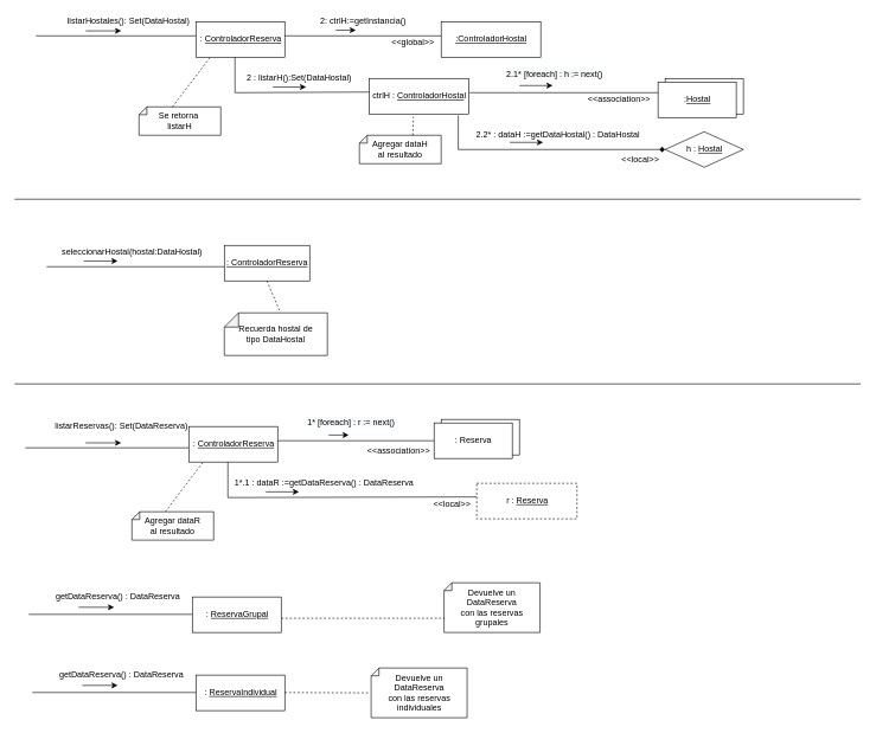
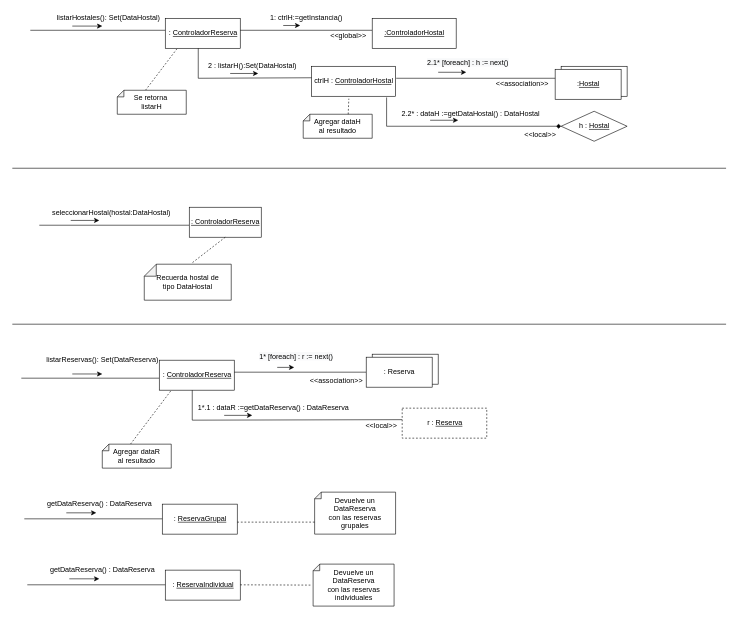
  <mxCell id="0" />
  <mxCell id="1" parent="0" />
  <mxCell id="2" value="Object" style="html=1;" parent="1" vertex="1"><mxGeometry x="935" y="110" width="110" height="50" as="geometry" /></mxCell>
  <mxCell id="3" value="" style="endArrow=none;html=1;rounded=0;" parent="1" edge="1"><mxGeometry width="50" height="50" relative="1" as="geometry"><mxPoint x="50" y="50" as="sourcePoint" /><mxPoint x="280" y="50" as="targetPoint" /></mxGeometry></mxCell>
  <mxCell id="4" value="listarHostales(): Set(DataHostal)" style="text;html=1;align=center;verticalAlign=middle;resizable=0;points=[];autosize=1;strokeColor=none;fillColor=none;" parent="1" vertex="1"><mxGeometry x="85" y="20" width="190" height="20" as="geometry" /></mxCell>
  <mxCell id="5" value="" style="endArrow=classic;html=1;rounded=0;" parent="1" edge="1"><mxGeometry width="50" height="50" relative="1" as="geometry"><mxPoint x="120" y="43" as="sourcePoint" /><mxPoint x="170" y="43" as="targetPoint" /></mxGeometry></mxCell>
  <mxCell id="6" value=":&amp;nbsp;&lt;u&gt;ControladorReserva&lt;/u&gt;" style="html=1;" parent="1" vertex="1"><mxGeometry x="275" y="30" width="125" height="50" as="geometry" /></mxCell>
  <mxCell id="7" value="" style="endArrow=none;dashed=1;html=1;rounded=0;exitX=0.591;exitY=0;exitDx=0;exitDy=0;exitPerimeter=0;entryX=0.155;entryY=1.02;entryDx=0;entryDy=0;entryPerimeter=0;" parent="1" source="18" target="6" edge="1"><mxGeometry width="50" height="50" relative="1" as="geometry"><mxPoint x="190" y="130" as="sourcePoint" /><mxPoint x="240" y="80" as="targetPoint" /><Array as="points" /></mxGeometry></mxCell>
  <mxCell id="8" value="" style="endArrow=none;html=1;rounded=0;" parent="1" edge="1"><mxGeometry width="50" height="50" relative="1" as="geometry"><mxPoint x="400" y="50" as="sourcePoint" /><mxPoint x="620" y="50" as="targetPoint" /></mxGeometry></mxCell>
- <mxCell id="9" value="2: ctrlH:=getInstancia()" style="text;html=1;align=center;verticalAlign=middle;resizable=0;points=[];autosize=1;strokeColor=none;fillColor=none;" parent="1" vertex="1"><mxGeometry x="440" y="20" width="140" height="20" as="geometry" /></mxCell>
+ <mxCell id="9" value="1: ctrlH:=getInstancia()" style="text;html=1;align=center;verticalAlign=middle;resizable=0;points=[];autosize=1;strokeColor=none;fillColor=none;" parent="1" vertex="1"><mxGeometry x="440" y="20" width="140" height="20" as="geometry" /></mxCell>
  <mxCell id="10" value="" style="endArrow=classic;html=1;rounded=0;exitX=0.226;exitY=1.1;exitDx=0;exitDy=0;exitPerimeter=0;" parent="1" source="9" edge="1"><mxGeometry width="50" height="50" relative="1" as="geometry"><mxPoint x="460" y="120" as="sourcePoint" /><mxPoint x="500" y="42" as="targetPoint" /></mxGeometry></mxCell>
  <mxCell id="11" value="&lt;u&gt;:ControladorHostal&lt;/u&gt;" style="html=1;" parent="1" vertex="1"><mxGeometry x="620" y="30" width="140" height="50" as="geometry" /></mxCell>
  <mxCell id="12" value="" style="endArrow=none;html=1;rounded=0;exitX=0.003;exitY=0.383;exitDx=0;exitDy=0;exitPerimeter=0;" parent="1" source="13" edge="1"><mxGeometry width="50" height="50" relative="1" as="geometry"><mxPoint x="510" y="130" as="sourcePoint" /><mxPoint x="330" y="80" as="targetPoint" /><Array as="points"><mxPoint x="330" y="130" /></Array></mxGeometry></mxCell>
  <mxCell id="13" value="ctrlH : &lt;u&gt;ControladorHosta&lt;/u&gt;l" style="html=1;" parent="1" vertex="1"><mxGeometry x="519" y="110" width="140" height="50" as="geometry" /></mxCell>
  <mxCell id="14" value="2 : listarH():Set(DataHostal)" style="text;html=1;align=center;verticalAlign=middle;resizable=0;points=[];autosize=1;strokeColor=none;fillColor=none;" parent="1" vertex="1"><mxGeometry x="340" y="100" width="160" height="20" as="geometry" /></mxCell>
  <mxCell id="15" value="" style="endArrow=classic;html=1;rounded=0;exitX=0.27;exitY=1.1;exitDx=0;exitDy=0;exitPerimeter=0;" parent="1" source="14" edge="1"><mxGeometry width="50" height="50" relative="1" as="geometry"><mxPoint x="400" y="130" as="sourcePoint" /><mxPoint x="430" y="122" as="targetPoint" /></mxGeometry></mxCell>
  <mxCell id="16" value=":&lt;u&gt;Hostal&lt;/u&gt;" style="html=1;" parent="1" vertex="1"><mxGeometry x="925" y="115" width="110" height="50" as="geometry" /></mxCell>
  <mxCell id="17" value="h : &lt;u&gt;Hostal&lt;/u&gt;" style="rhombus;html=1;" parent="1" vertex="1"><mxGeometry x="935" y="185" width="110" height="50" as="geometry" /></mxCell>
  <mxCell id="18" value="Se retorna&amp;nbsp;&lt;br&gt;listarH" style="shape=note;whiteSpace=wrap;html=1;backgroundOutline=1;darkOpacity=0.05;size=11;direction=east;flipH=1;" parent="1" vertex="1"><mxGeometry x="195" y="150" width="115" height="40" as="geometry" /></mxCell>
  <mxCell id="19" value="" style="endArrow=none;html=1;rounded=0;" parent="1" edge="1"><mxGeometry width="50" height="50" relative="1" as="geometry"><mxPoint x="65" y="375" as="sourcePoint" /><mxPoint x="315" y="375" as="targetPoint" /></mxGeometry></mxCell>
  <mxCell id="20" value="seleccionarHostal(hostal:DataHostal)" style="text;html=1;align=center;verticalAlign=middle;resizable=0;points=[];autosize=1;strokeColor=none;fillColor=none;" parent="1" vertex="1"><mxGeometry x="80" y="345" width="210" height="20" as="geometry" /></mxCell>
  <mxCell id="21" value="" style="endArrow=classic;html=1;rounded=0;exitX=0.178;exitY=1.1;exitDx=0;exitDy=0;exitPerimeter=0;" parent="1" source="20" edge="1"><mxGeometry width="50" height="50" relative="1" as="geometry"><mxPoint x="155" y="445" as="sourcePoint" /><mxPoint x="165" y="367" as="targetPoint" /></mxGeometry></mxCell>
  <mxCell id="22" value="&lt;u&gt;: ControladorReserva&lt;/u&gt;" style="html=1;" parent="1" vertex="1"><mxGeometry x="315" y="345" width="120" height="50" as="geometry" /></mxCell>
  <mxCell id="23" value="" style="endArrow=none;dashed=1;html=1;rounded=0;exitX=0.5;exitY=1;exitDx=0;exitDy=0;entryX=0.459;entryY=-0.02;entryDx=0;entryDy=0;entryPerimeter=0;" parent="1" source="22" target="24" edge="1"><mxGeometry width="50" height="50" relative="1" as="geometry"><mxPoint x="435" y="375" as="sourcePoint" /><mxPoint x="505" y="375" as="targetPoint" /></mxGeometry></mxCell>
- <mxCell id="24" value="Recuerda hostal de&lt;br&gt;tipo DataHostal" style="shape=note;whiteSpace=wrap;html=1;backgroundOutline=1;darkOpacity=0.05;size=20;flipH=1;" parent="1" vertex="1"><mxGeometry x="315" y="440" width="145" height="60" as="geometry" /></mxCell>
+ <mxCell id="24" value="Recuerda hostal de&lt;br&gt;tipo DataHostal" style="shape=note;whiteSpace=wrap;html=1;backgroundOutline=1;darkOpacity=0.05;size=20;flipH=1;" parent="1" vertex="1"><mxGeometry x="240" y="440" width="145" height="60" as="geometry" /></mxCell>
  <mxCell id="25" value="Agregar dataH&lt;br&gt;al resultado" style="shape=note;whiteSpace=wrap;html=1;backgroundOutline=1;darkOpacity=0.05;size=11;flipH=1;" parent="1" vertex="1"><mxGeometry x="505" y="190" width="115" height="40" as="geometry" /></mxCell>
  <mxCell id="26" value="" style="endArrow=none;dashed=1;html=1;rounded=0;entryX=0.443;entryY=1.08;entryDx=0;entryDy=0;entryPerimeter=0;" parent="1" target="13" edge="1"><mxGeometry width="50" height="50" relative="1" as="geometry"><mxPoint x="580" y="190" as="sourcePoint" /><mxPoint x="630" y="140" as="targetPoint" /></mxGeometry></mxCell>
  <mxCell id="27" value="" style="endArrow=none;html=1;rounded=0;" parent="1" edge="1"><mxGeometry width="50" height="50" relative="1" as="geometry"><mxPoint x="660" y="130" as="sourcePoint" /><mxPoint x="925" y="130" as="targetPoint" /></mxGeometry></mxCell>
  <mxCell id="28" value="" style="endArrow=classic;html=1;rounded=0;exitX=0.27;exitY=1.1;exitDx=0;exitDy=0;exitPerimeter=0;" parent="1" edge="1"><mxGeometry width="50" height="50" relative="1" as="geometry"><mxPoint x="730" y="120" as="sourcePoint" /><mxPoint x="776.8" y="120" as="targetPoint" /></mxGeometry></mxCell>
  <mxCell id="29" value="&lt;span style=&quot;color: rgb(0 , 0 , 0) ; font-family: &amp;#34;helvetica&amp;#34; ; font-style: normal ; font-weight: 400 ; letter-spacing: normal ; text-align: center ; text-indent: 0px ; text-transform: none ; word-spacing: 0px ; background-color: rgb(248 , 249 , 250) ; display: inline ; float: none&quot;&gt;&lt;font style=&quot;font-size: 12px&quot;&gt;2.1* [foreach] : h := next()&lt;/font&gt;&lt;/span&gt;" style="text;whiteSpace=wrap;html=1;" parent="1" vertex="1"><mxGeometry x="710" y="90" width="140" height="40" as="geometry" /></mxCell>
  <mxCell id="30" value="" style="endArrow=diamond;html=1;rounded=0;fontSize=12;entryX=0;entryY=0.5;entryDx=0;entryDy=0;exitX=0.893;exitY=1.04;exitDx=0;exitDy=0;exitPerimeter=0;" parent="1" source="13" target="17" edge="1"><mxGeometry width="50" height="50" relative="1" as="geometry"><mxPoint x="650" y="210" as="sourcePoint" /><mxPoint x="930" y="210" as="targetPoint" /><Array as="points"><mxPoint x="644" y="210" /></Array></mxGeometry></mxCell>
  <mxCell id="31" value="2.2* : dataH :=getDataHostal() : DataHostal" style="text;html=1;align=center;verticalAlign=middle;resizable=0;points=[];autosize=1;strokeColor=none;fillColor=none;" parent="1" vertex="1"><mxGeometry x="659" y="180" width="250" height="20" as="geometry" /></mxCell>
  <mxCell id="32" value="" style="endArrow=classic;html=1;rounded=0;exitX=0.27;exitY=1.1;exitDx=0;exitDy=0;exitPerimeter=0;" parent="1" edge="1"><mxGeometry width="50" height="50" relative="1" as="geometry"><mxPoint x="716.6" y="200" as="sourcePoint" /><mxPoint x="763.4" y="200" as="targetPoint" /></mxGeometry></mxCell>
  <mxCell id="33" value="Object" style="html=1;" parent="1" vertex="1"><mxGeometry x="620" y="590" width="110" height="50" as="geometry" /></mxCell>
  <mxCell id="34" value="" style="endArrow=none;html=1;rounded=0;" parent="1" edge="1"><mxGeometry width="50" height="50" relative="1" as="geometry"><mxPoint x="35" y="630" as="sourcePoint" /><mxPoint x="265" y="630" as="targetPoint" /></mxGeometry></mxCell>
  <mxCell id="35" value="listarReservas(): Set(DataReserva)" style="text;html=1;align=center;verticalAlign=middle;resizable=0;points=[];autosize=1;strokeColor=none;fillColor=none;" parent="1" vertex="1"><mxGeometry x="70" y="590" width="200" height="20" as="geometry" /></mxCell>
  <mxCell id="36" value="" style="endArrow=classic;html=1;rounded=0;" parent="1" edge="1"><mxGeometry width="50" height="50" relative="1" as="geometry"><mxPoint x="110" y="854.5" as="sourcePoint" /><mxPoint x="160" y="854.5" as="targetPoint" /></mxGeometry></mxCell>
  <mxCell id="37" value=":&amp;nbsp;&lt;u&gt;ControladorReserva&lt;/u&gt;" style="html=1;" parent="1" vertex="1"><mxGeometry x="265" y="600" width="125" height="50" as="geometry" /></mxCell>
  <mxCell id="38" value="" style="endArrow=none;dashed=1;html=1;rounded=0;exitX=0.591;exitY=0;exitDx=0;exitDy=0;exitPerimeter=0;entryX=0.155;entryY=1.02;entryDx=0;entryDy=0;entryPerimeter=0;" parent="1" source="45" target="37" edge="1"><mxGeometry width="50" height="50" relative="1" as="geometry"><mxPoint x="180" y="700" as="sourcePoint" /><mxPoint x="230" y="650" as="targetPoint" /><Array as="points" /></mxGeometry></mxCell>
  <mxCell id="39" value="" style="endArrow=none;html=1;rounded=0;" parent="1" edge="1"><mxGeometry width="50" height="50" relative="1" as="geometry"><mxPoint x="390" y="620" as="sourcePoint" /><mxPoint x="610" y="620" as="targetPoint" /></mxGeometry></mxCell>
  <mxCell id="40" value="" style="endArrow=classic;html=1;rounded=0;exitX=0.226;exitY=1.1;exitDx=0;exitDy=0;exitPerimeter=0;" parent="1" edge="1"><mxGeometry width="50" height="50" relative="1" as="geometry"><mxPoint x="461.64" y="612" as="sourcePoint" /><mxPoint x="490" y="612" as="targetPoint" /></mxGeometry></mxCell>
  <mxCell id="41" value="" style="endArrow=none;html=1;rounded=0;exitX=0.003;exitY=0.383;exitDx=0;exitDy=0;exitPerimeter=0;" parent="1" source="42" edge="1"><mxGeometry width="50" height="50" relative="1" as="geometry"><mxPoint x="500" y="700" as="sourcePoint" /><mxPoint x="320" y="650" as="targetPoint" /><Array as="points"><mxPoint x="320" y="700" /></Array></mxGeometry></mxCell>
  <mxCell id="42" value="r : &lt;u&gt;Reserva&lt;/u&gt;" style="html=1;dashed=1;" parent="1" vertex="1"><mxGeometry x="670" y="680" width="141" height="50" as="geometry" /></mxCell>
  <mxCell id="43" value="" style="endArrow=classic;html=1;rounded=0;exitX=0.27;exitY=1.1;exitDx=0;exitDy=0;exitPerimeter=0;" parent="1" edge="1"><mxGeometry width="50" height="50" relative="1" as="geometry"><mxPoint x="373.2" y="692" as="sourcePoint" /><mxPoint x="420" y="692" as="targetPoint" /></mxGeometry></mxCell>
  <mxCell id="44" value=": Reserva" style="html=1;" parent="1" vertex="1"><mxGeometry x="610" y="595" width="110" height="50" as="geometry" /></mxCell>
- <mxCell id="45" value="Agregar dataR&lt;br&gt;al resultado" style="shape=note;whiteSpace=wrap;html=1;backgroundOutline=1;darkOpacity=0.05;size=11;direction=east;flipH=1;" parent="1" vertex="1"><mxGeometry x="185" y="720" width="115" height="40" as="geometry" /></mxCell>
- <mxCell id="46" value="Devuelve un DataReserva&lt;br&gt;con las reservas grupales" style="shape=note;whiteSpace=wrap;html=1;backgroundOutline=1;darkOpacity=0.05;size=11;flipH=1;" parent="1" vertex="1"><mxGeometry x="624" y="820" width="135" height="70" as="geometry" /></mxCell>
+ <mxCell id="45" value="Agregar dataR&lt;br&gt;al resultado" style="shape=note;whiteSpace=wrap;html=1;backgroundOutline=1;darkOpacity=0.05;size=11;direction=east;flipH=1;" parent="1" vertex="1"><mxGeometry x="170" y="740" width="115" height="40" as="geometry" /></mxCell>
+ <mxCell id="46" value="Devuelve un DataReserva&lt;br&gt;con las reservas grupales" style="shape=note;whiteSpace=wrap;html=1;backgroundOutline=1;darkOpacity=0.05;size=11;flipH=1;" parent="1" vertex="1"><mxGeometry x="524" y="820" width="135" height="70" as="geometry" /></mxCell>
  <mxCell id="47" value="&lt;span style=&quot;color: rgb(0 , 0 , 0) ; font-family: &amp;#34;helvetica&amp;#34; ; font-style: normal ; font-weight: 400 ; letter-spacing: normal ; text-align: center ; text-indent: 0px ; text-transform: none ; word-spacing: 0px ; background-color: rgb(248 , 249 , 250) ; display: inline ; float: none&quot;&gt;&lt;font style=&quot;font-size: 12px&quot;&gt;1* [foreach] : r := next()&lt;/font&gt;&lt;/span&gt;" style="text;whiteSpace=wrap;html=1;" parent="1" vertex="1"><mxGeometry x="430" y="580" width="130" height="40" as="geometry" /></mxCell>
  <mxCell id="48" value="1*.1 : dataR :=getDataReserva() : DataReserva" style="text;html=1;align=center;verticalAlign=middle;resizable=0;points=[];autosize=1;strokeColor=none;fillColor=none;" parent="1" vertex="1"><mxGeometry x="320" y="670" width="270" height="20" as="geometry" /></mxCell>
  <mxCell id="49" value="Devuelve un DataReserva&lt;br&gt;con las reservas individuales" style="shape=note;whiteSpace=wrap;html=1;backgroundOutline=1;darkOpacity=0.05;size=11;flipH=1;" parent="1" vertex="1"><mxGeometry x="521.5" y="940" width="135" height="70" as="geometry" /></mxCell>
  <mxCell id="50" value=": &lt;u&gt;ReservaGrupal&lt;/u&gt;" style="html=1;" parent="1" vertex="1"><mxGeometry x="270" y="840" width="125" height="50" as="geometry" /></mxCell>
  <mxCell id="51" value="" style="endArrow=none;html=1;rounded=0;" parent="1" edge="1"><mxGeometry width="50" height="50" relative="1" as="geometry"><mxPoint x="40" y="864.5" as="sourcePoint" /><mxPoint x="270" y="864.5" as="targetPoint" /></mxGeometry></mxCell>
  <mxCell id="52" value="getDataReserva() : DataReserva" style="text;html=1;align=center;verticalAlign=middle;resizable=0;points=[];autosize=1;strokeColor=none;fillColor=none;" parent="1" vertex="1"><mxGeometry x="70" y="830" width="190" height="20" as="geometry" /></mxCell>
  <mxCell id="53" value="" style="endArrow=classic;html=1;rounded=0;" parent="1" edge="1"><mxGeometry width="50" height="50" relative="1" as="geometry"><mxPoint x="120" y="623" as="sourcePoint" /><mxPoint x="170" y="623" as="targetPoint" /></mxGeometry></mxCell>
  <mxCell id="54" value="" style="endArrow=none;dashed=1;html=1;rounded=0;entryX=0.993;entryY=0.714;entryDx=0;entryDy=0;entryPerimeter=0;" parent="1" target="46" edge="1"><mxGeometry width="50" height="50" relative="1" as="geometry"><mxPoint x="395" y="870" as="sourcePoint" /><mxPoint x="445" y="820" as="targetPoint" /></mxGeometry></mxCell>
  <mxCell id="55" value="" style="endArrow=classic;html=1;rounded=0;" parent="1" edge="1"><mxGeometry width="50" height="50" relative="1" as="geometry"><mxPoint x="115" y="964.5" as="sourcePoint" /><mxPoint x="165" y="964.5" as="targetPoint" /></mxGeometry></mxCell>
  <mxCell id="56" value=": &lt;u&gt;ReservaIndividual&lt;/u&gt;" style="html=1;" parent="1" vertex="1"><mxGeometry x="275" y="950" width="125" height="50" as="geometry" /></mxCell>
  <mxCell id="57" value="" style="endArrow=none;html=1;rounded=0;" parent="1" edge="1"><mxGeometry width="50" height="50" relative="1" as="geometry"><mxPoint x="45" y="974.5" as="sourcePoint" /><mxPoint x="275" y="974.5" as="targetPoint" /></mxGeometry></mxCell>
  <mxCell id="58" value="getDataReserva() : DataReserva" style="text;html=1;align=center;verticalAlign=middle;resizable=0;points=[];autosize=1;strokeColor=none;fillColor=none;" parent="1" vertex="1"><mxGeometry x="75" y="940" width="190" height="20" as="geometry" /></mxCell>
  <mxCell id="59" value="" style="endArrow=none;dashed=1;html=1;rounded=0;" parent="1" edge="1"><mxGeometry width="50" height="50" relative="1" as="geometry"><mxPoint x="400" y="974.52" as="sourcePoint" /><mxPoint x="520" y="975" as="targetPoint" /></mxGeometry></mxCell>
  <mxCell id="60" value="" style="endArrow=none;html=1;rounded=0;" parent="1" edge="1"><mxGeometry width="50" height="50" relative="1" as="geometry"><mxPoint y="540" as="sourcePoint" x="20" /><mxPoint x="1210" y="540" as="targetPoint" /></mxGeometry></mxCell>
  <mxCell id="61" value="" style="endArrow=none;html=1;rounded=0;" parent="1" edge="1"><mxGeometry width="50" height="50" relative="1" as="geometry"><mxPoint y="280" as="sourcePoint" x="20" /><mxPoint x="1210" y="280" as="targetPoint" /></mxGeometry></mxCell>
  <mxCell id="62" value="&amp;lt;&amp;lt;global&amp;gt;&amp;gt;" style="text;html=1;align=center;verticalAlign=middle;resizable=0;points=[];autosize=1;strokeColor=none;fillColor=none;" vertex="1" parent="1"><mxGeometry x="540" y="50" width="80" height="20" as="geometry" /></mxCell>
  <mxCell id="63" value="&amp;lt;&amp;lt;association&amp;gt;&amp;gt;" style="text;html=1;align=center;verticalAlign=middle;resizable=0;points=[];autosize=1;strokeColor=none;fillColor=none;" vertex="1" parent="1"><mxGeometry x="820" y="130" width="100" height="20" as="geometry" /></mxCell>
  <mxCell id="64" value="&amp;lt;&amp;lt;local&amp;gt;&amp;gt;" style="text;html=1;align=center;verticalAlign=middle;resizable=0;points=[];autosize=1;strokeColor=none;fillColor=none;" vertex="1" parent="1"><mxGeometry x="865" y="215" width="70" height="20" as="geometry" /></mxCell>
  <mxCell id="65" value="&amp;lt;&amp;lt;association&amp;gt;&amp;gt;" style="text;html=1;align=center;verticalAlign=middle;resizable=0;points=[];autosize=1;strokeColor=none;fillColor=none;" vertex="1" parent="1"><mxGeometry x="510" y="625" width="100" height="20" as="geometry" /></mxCell>
  <mxCell id="66" value="&amp;lt;&amp;lt;local&amp;gt;&amp;gt;" style="text;html=1;align=center;verticalAlign=middle;resizable=0;points=[];autosize=1;strokeColor=none;fillColor=none;" vertex="1" parent="1"><mxGeometry x="600" y="700" width="70" height="20" as="geometry" /></mxCell>
